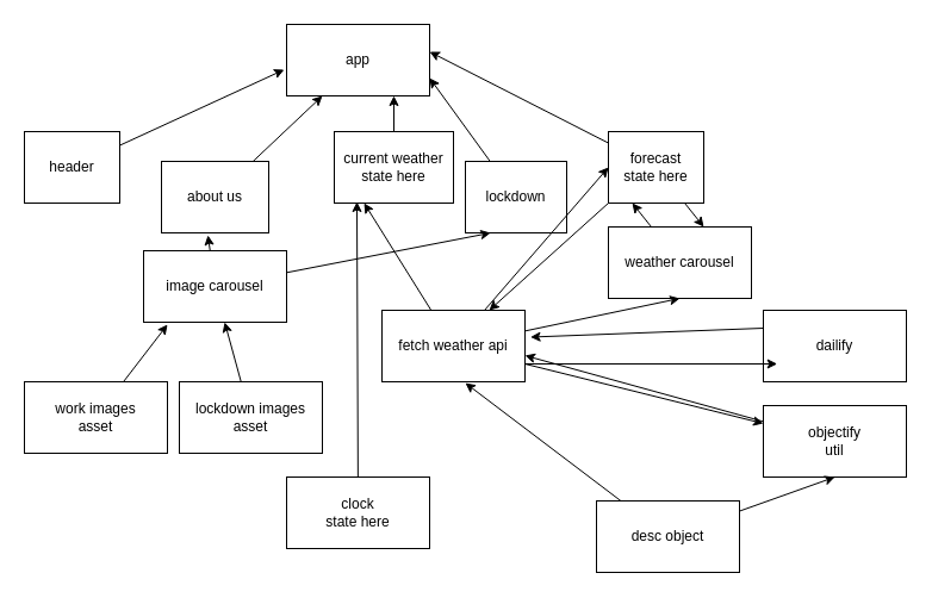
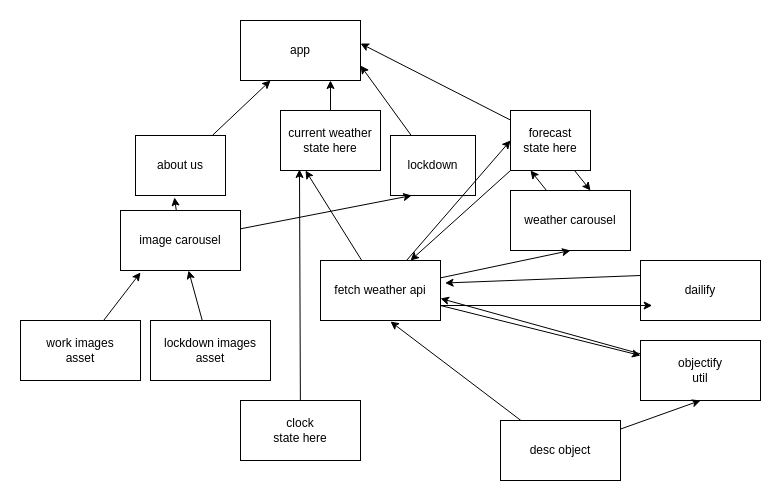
  <mxCell id="0" />
  <mxCell id="1" parent="0" />
  <mxCell id="2" value="app" style="rounded=0;whiteSpace=wrap;html=1;fontFamily=Helvetica;" parent="1" vertex="1"><mxGeometry x="240" y="20" width="120" height="60" as="geometry" /></mxCell>
- <mxCell id="3" style="edgeStyle=none;html=1;entryX=-0.017;entryY=0.633;entryDx=0;entryDy=0;entryPerimeter=0;fontFamily=Helvetica;" parent="1" source="4" target="2" edge="1"><mxGeometry relative="1" as="geometry" /></mxCell>
- <mxCell id="4" value="header" style="whiteSpace=wrap;html=1;fontFamily=Helvetica;" parent="1" vertex="1"><mxGeometry x="20" y="110" width="80" height="60" as="geometry" /></mxCell>
  <mxCell id="5" style="edgeStyle=none;html=1;entryX=0.25;entryY=1;entryDx=0;entryDy=0;fontFamily=Helvetica;" parent="1" source="6" target="2" edge="1"><mxGeometry relative="1" as="geometry" /></mxCell>
  <mxCell id="6" value="about us" style="whiteSpace=wrap;html=1;fontFamily=Helvetica;" parent="1" vertex="1"><mxGeometry x="135" y="135" width="90" height="60" as="geometry" /></mxCell>
  <mxCell id="7" style="edgeStyle=none;html=1;entryX=0.75;entryY=1;entryDx=0;entryDy=0;fontFamily=Helvetica;" parent="1" source="8" target="2" edge="1"><mxGeometry relative="1" as="geometry" /></mxCell>
  <mxCell id="8" value="current weather&lt;br&gt;state here" style="whiteSpace=wrap;html=1;fontFamily=Helvetica;" parent="1" vertex="1"><mxGeometry x="280" y="110" width="100" height="60" as="geometry" /></mxCell>
  <mxCell id="9" style="edgeStyle=none;html=1;entryX=1;entryY=0.75;entryDx=0;entryDy=0;fontFamily=Helvetica;" parent="1" source="10" target="2" edge="1"><mxGeometry relative="1" as="geometry" /></mxCell>
  <mxCell id="10" value="lockdown" style="whiteSpace=wrap;html=1;fontFamily=Helvetica;" parent="1" vertex="1"><mxGeometry x="390" y="135" width="85" height="60" as="geometry" /></mxCell>
  <mxCell id="11" style="edgeStyle=none;html=1;entryX=1;entryY=0.383;entryDx=0;entryDy=0;entryPerimeter=0;fontFamily=Helvetica;" parent="1" source="14" target="2" edge="1"><mxGeometry relative="1" as="geometry" /></mxCell>
  <mxCell id="12" style="edgeStyle=none;html=1;entryX=0.75;entryY=0;entryDx=0;entryDy=0;fontFamily=Helvetica;exitX=0;exitY=1;exitDx=0;exitDy=0;" parent="1" source="14" target="40" edge="1"><mxGeometry relative="1" as="geometry" /></mxCell>
  <mxCell id="13" style="edgeStyle=none;html=1;entryX=0.667;entryY=0;entryDx=0;entryDy=0;entryPerimeter=0;fontFamily=Helvetica;" parent="1" source="14" target="19" edge="1"><mxGeometry relative="1" as="geometry" /></mxCell>
  <mxCell id="14" value="forecast&lt;br&gt;state here" style="whiteSpace=wrap;html=1;fontFamily=Helvetica;" parent="1" vertex="1"><mxGeometry x="510" y="110" width="80" height="60" as="geometry" /></mxCell>
  <mxCell id="15" style="edgeStyle=none;html=1;entryX=0.433;entryY=1.033;entryDx=0;entryDy=0;entryPerimeter=0;fontFamily=Helvetica;" parent="1" source="17" target="6" edge="1"><mxGeometry relative="1" as="geometry" /></mxCell>
  <mxCell id="16" style="edgeStyle=none;html=1;entryX=0.25;entryY=1;entryDx=0;entryDy=0;fontFamily=Helvetica;" parent="1" source="17" target="10" edge="1"><mxGeometry relative="1" as="geometry" /></mxCell>
  <mxCell id="17" value="image carousel" style="whiteSpace=wrap;html=1;fontFamily=Helvetica;" parent="1" vertex="1"><mxGeometry x="120" y="210" width="120" height="60" as="geometry" /></mxCell>
  <mxCell id="18" style="edgeStyle=none;html=1;entryX=0.25;entryY=1;entryDx=0;entryDy=0;fontFamily=Helvetica;" parent="1" source="19" target="14" edge="1"><mxGeometry relative="1" as="geometry" /></mxCell>
  <mxCell id="19" value="weather carousel" style="whiteSpace=wrap;html=1;fontFamily=Helvetica;" parent="1" vertex="1"><mxGeometry x="510" y="190" width="120" height="60" as="geometry" /></mxCell>
  <mxCell id="20" style="edgeStyle=none;html=1;entryX=0.5;entryY=1;entryDx=0;entryDy=0;fontFamily=Helvetica;" parent="1" source="40" target="19" edge="1"><mxGeometry relative="1" as="geometry" /></mxCell>
  <mxCell id="21" style="edgeStyle=none;html=1;fontFamily=Helvetica;" parent="1" source="40" edge="1"><mxGeometry relative="1" as="geometry"><mxPoint x="390" y="310" as="targetPoint" /></mxGeometry></mxCell>
  <mxCell id="22" style="edgeStyle=none;html=1;entryX=0.25;entryY=1;entryDx=0;entryDy=0;fontFamily=Helvetica;" parent="1" source="40" target="8" edge="1"><mxGeometry relative="1" as="geometry" /></mxCell>
  <mxCell id="23" style="edgeStyle=none;html=1;entryX=0;entryY=0.25;entryDx=0;entryDy=0;fontFamily=Helvetica;" parent="1" source="40" target="26" edge="1"><mxGeometry relative="1" as="geometry" /></mxCell>
  <mxCell id="24" style="edgeStyle=none;html=1;entryX=0;entryY=0.5;entryDx=0;entryDy=0;fontFamily=Helvetica;" parent="1" source="40" target="14" edge="1"><mxGeometry relative="1" as="geometry" /></mxCell>
  <mxCell id="25" style="edgeStyle=none;html=1;entryX=1;entryY=0.633;entryDx=0;entryDy=0;entryPerimeter=0;fontFamily=Helvetica;" parent="1" source="26" target="40" edge="1"><mxGeometry relative="1" as="geometry" /></mxCell>
  <mxCell id="26" value="objectify&lt;br&gt;util" style="whiteSpace=wrap;html=1;fontFamily=Helvetica;" parent="1" vertex="1"><mxGeometry x="640" y="340" width="120" height="60" as="geometry" /></mxCell>
  <mxCell id="27" style="edgeStyle=none;html=1;entryX=0.5;entryY=1;entryDx=0;entryDy=0;fontFamily=Helvetica;" parent="1" source="29" target="26" edge="1"><mxGeometry relative="1" as="geometry" /></mxCell>
  <mxCell id="28" style="edgeStyle=none;html=1;entryX=0.583;entryY=1.017;entryDx=0;entryDy=0;entryPerimeter=0;fontFamily=Helvetica;" parent="1" source="29" target="40" edge="1"><mxGeometry relative="1" as="geometry" /></mxCell>
  <mxCell id="29" value="desc object" style="whiteSpace=wrap;html=1;fontFamily=Helvetica;" parent="1" vertex="1"><mxGeometry x="500" y="420" width="120" height="60" as="geometry" /></mxCell>
  <mxCell id="30" style="edgeStyle=none;html=1;entryX=0.167;entryY=1.033;entryDx=0;entryDy=0;entryPerimeter=0;fontFamily=Helvetica;" parent="1" source="31" target="17" edge="1"><mxGeometry relative="1" as="geometry" /></mxCell>
  <mxCell id="31" value="work images&lt;br&gt;asset" style="whiteSpace=wrap;html=1;fontFamily=Helvetica;" parent="1" vertex="1"><mxGeometry x="20" y="320" width="120" height="60" as="geometry" /></mxCell>
  <mxCell id="32" style="edgeStyle=none;html=1;entryX=0.567;entryY=1;entryDx=0;entryDy=0;entryPerimeter=0;fontFamily=Helvetica;" parent="1" source="33" target="17" edge="1"><mxGeometry relative="1" as="geometry" /></mxCell>
  <mxCell id="33" value="lockdown images&lt;br&gt;asset" style="whiteSpace=wrap;html=1;fontFamily=Helvetica;" parent="1" vertex="1"><mxGeometry x="150" y="320" width="120" height="60" as="geometry" /></mxCell>
  <mxCell id="34" style="edgeStyle=none;html=1;entryX=0.19;entryY=0.983;entryDx=0;entryDy=0;entryPerimeter=0;fontFamily=Helvetica;" parent="1" source="35" target="8" edge="1"><mxGeometry relative="1" as="geometry" /></mxCell>
  <mxCell id="35" value="clock&lt;br&gt;state here" style="whiteSpace=wrap;html=1;fontFamily=Helvetica;" parent="1" vertex="1"><mxGeometry x="240" y="400" width="120" height="60" as="geometry" /></mxCell>
  <mxCell id="36" style="edgeStyle=none;html=1;exitX=0;exitY=0.25;exitDx=0;exitDy=0;entryX=1.038;entryY=0.375;entryDx=0;entryDy=0;entryPerimeter=0;" edge="1" parent="1" source="38" target="40"><mxGeometry relative="1" as="geometry" /></mxCell>
  <mxCell id="37" style="edgeStyle=none;html=1;exitX=0;exitY=0.75;exitDx=0;exitDy=0;entryX=0;entryY=0.75;entryDx=0;entryDy=0;" edge="1" parent="1" source="38" target="38"><mxGeometry relative="1" as="geometry" /></mxCell>
  <mxCell id="38" value="dailify" style="whiteSpace=wrap;html=1;" vertex="1" parent="1"><mxGeometry x="640" y="260" width="120" height="60" as="geometry" /></mxCell>
  <mxCell id="39" style="edgeStyle=none;html=1;exitX=1;exitY=0.75;exitDx=0;exitDy=0;" edge="1" parent="1" source="40"><mxGeometry relative="1" as="geometry"><mxPoint x="651.667" y="305" as="targetPoint" /></mxGeometry></mxCell>
  <mxCell id="40" value="fetch weather api" style="whiteSpace=wrap;html=1;fontFamily=Helvetica;" parent="1" vertex="1"><mxGeometry x="320" y="260" width="120" height="60" as="geometry" /></mxCell>
